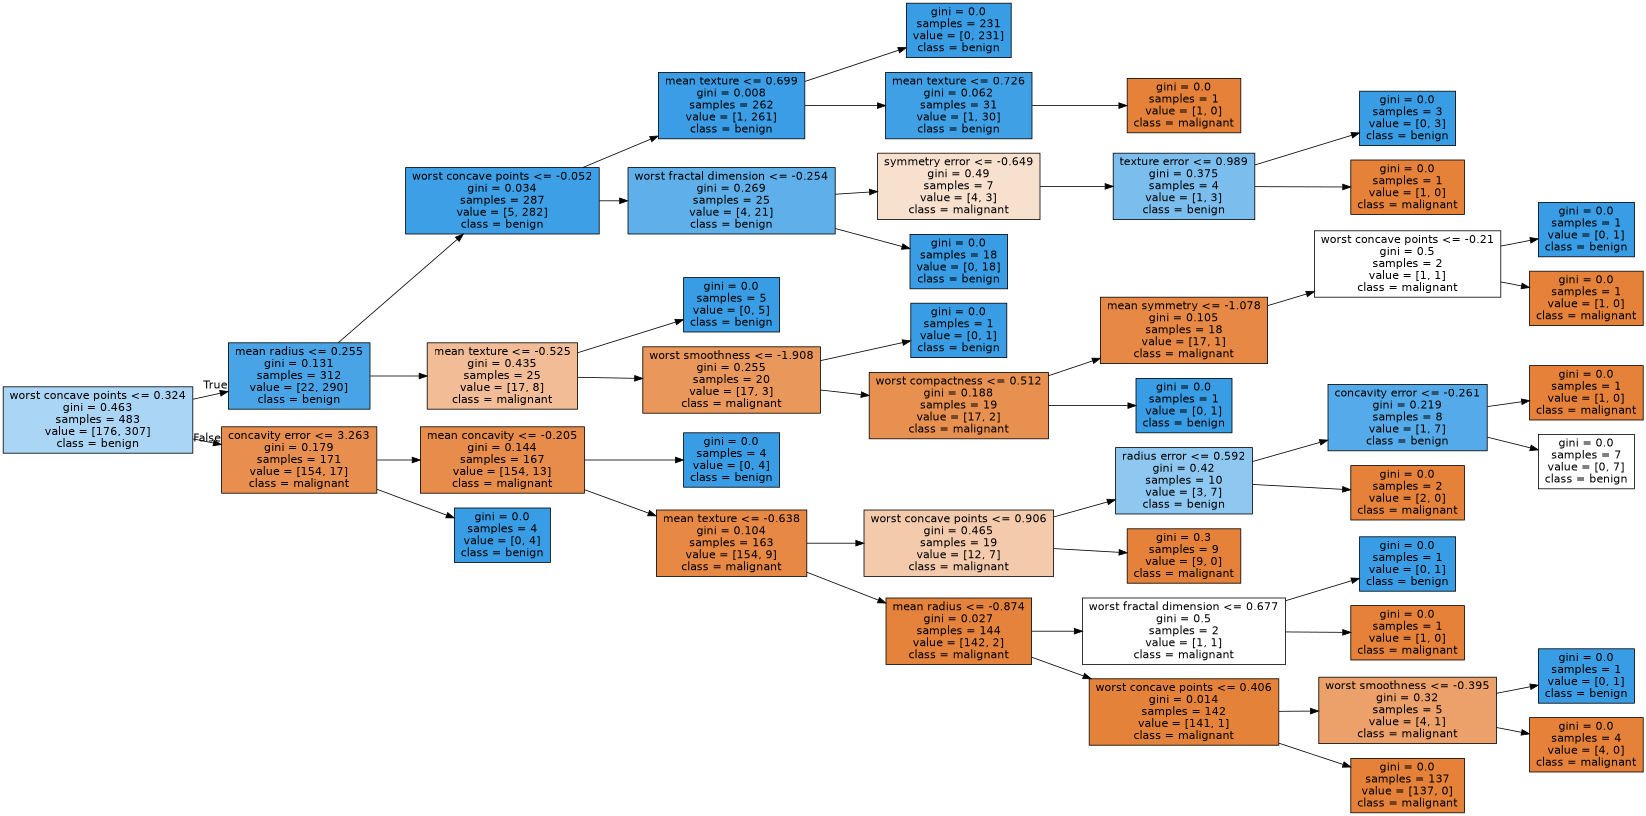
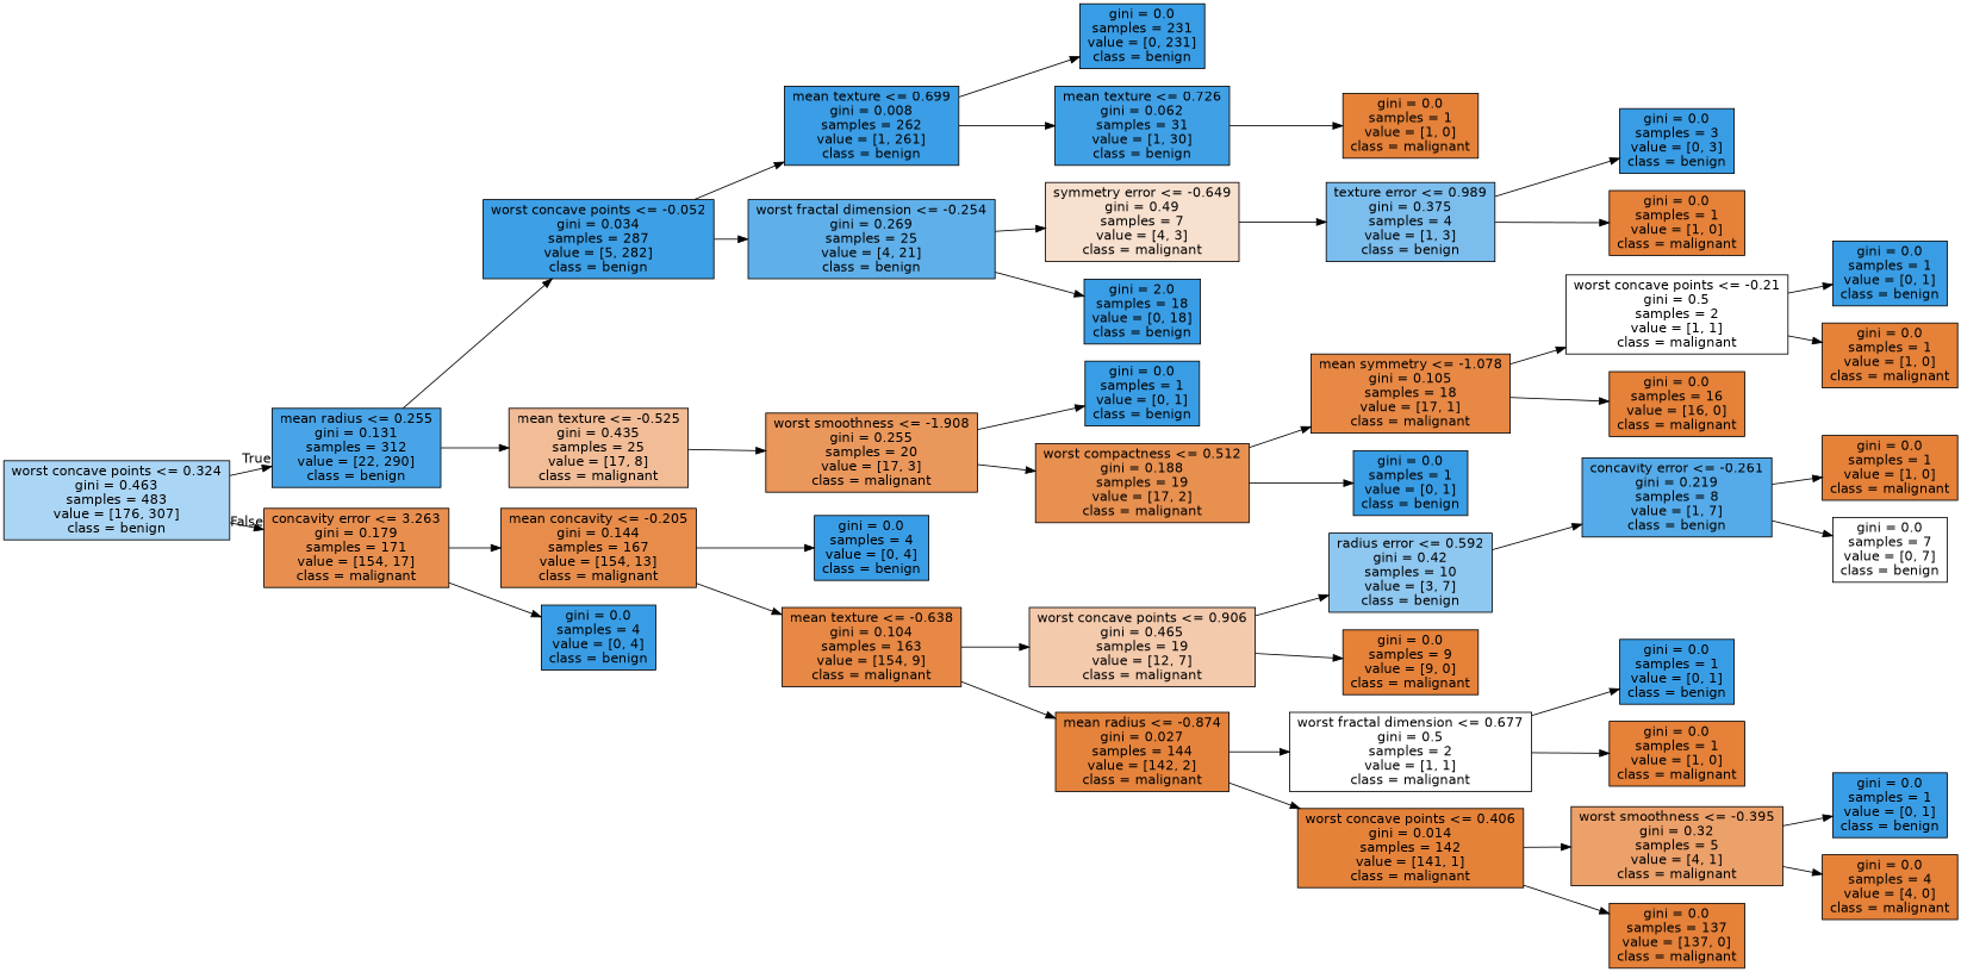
  digraph {
    rankdir=LR
    node [color=black fillcolor="#399de5" fontname=helvetica shape=box style=filled]
    edge [fontname=helvetica]
    n1 [fillcolor="#abd5f4" label="worst concave points <= 0.324\ngini = 0.463\nsamples = 483\nvalue = [176, 307]\nclass = benign"]
    n2 [fillcolor="#48a4e7" label="mean radius <= 0.255\ngini = 0.131\nsamples = 312\nvalue = [22, 290]\nclass = benign"]
    n3 [fillcolor="#e88f4f" label="concavity error <= 3.263\ngini = 0.179\nsamples = 171\nvalue = [154, 17]\nclass = malignant"]
    n4 [fillcolor="#3d9fe5" label="worst concave points <= -0.052\ngini = 0.034\nsamples = 287\nvalue = [5, 282]\nclass = benign"]
    n5 [fillcolor="#f1bc96" label="mean texture <= -0.525\ngini = 0.435\nsamples = 25\nvalue = [17, 8]\nclass = malignant"]
    n6 [fillcolor="#e78c4a" label="mean concavity <= -0.205\ngini = 0.144\nsamples = 167\nvalue = [154, 13]\nclass = malignant"]
    n7 [label="gini = 0.0\nsamples = 4\nvalue = [0, 4]\nclass = benign"]
    n8 [fillcolor="#3a9de5" label="mean texture <= 0.699\ngini = 0.008\nsamples = 262\nvalue = [1, 261]\nclass = benign"]
    n9 [fillcolor="#5fb0ea" label="worst fractal dimension <= -0.254\ngini = 0.269\nsamples = 25\nvalue = [4, 21]\nclass = benign"]
-   n10 [label="gini = 0.0\nsamples = 5\nvalue = [0, 5]\nclass = benign"]
    n11 [fillcolor="#ea975c" label="worst smoothness <= -1.908\ngini = 0.255\nsamples = 20\nvalue = [17, 3]\nclass = malignant"]
    n12 [label="gini = 0.0\nsamples = 231\nvalue = [0, 231]\nclass = benign"]
    n13 [fillcolor="#40a0e6" label="mean texture <= 0.726\ngini = 0.062\nsamples = 31\nvalue = [1, 30]\nclass = benign"]
    n14 [fillcolor="#f8e0ce" label="symmetry error <= -0.649\ngini = 0.49\nsamples = 7\nvalue = [4, 3]\nclass = malignant"]
-   n15 [label="gini = 0.0\nsamples = 18\nvalue = [0, 18]\nclass = benign"]
+   n15 [label="gini = 2.0\nsamples = 18\nvalue = [0, 18]\nclass = benign"]
    n16 [fillcolor="#e58139" label="gini = 0.0\nsamples = 1\nvalue = [1, 0]\nclass = malignant"]
    n17 [fillcolor="#7bbeee" label="texture error <= 0.989\ngini = 0.375\nsamples = 4\nvalue = [1, 3]\nclass = benign"]
    n18 [label="gini = 0.0\nsamples = 3\nvalue = [0, 3]\nclass = benign"]
    n19 [fillcolor="#e58139" label="gini = 0.0\nsamples = 1\nvalue = [1, 0]\nclass = malignant"]
    n20 [label="gini = 0.0\nsamples = 1\nvalue = [0, 1]\nclass = benign"]
    n21 [fillcolor="#e89050" label="worst compactness <= 0.512\ngini = 0.188\nsamples = 19\nvalue = [17, 2]\nclass = malignant"]
    n22 [fillcolor="#e78845" label="mean symmetry <= -1.078\ngini = 0.105\nsamples = 18\nvalue = [17, 1]\nclass = malignant"]
    n23 [label="gini = 0.0\nsamples = 1\nvalue = [0, 1]\nclass = benign"]
    n24 [fillcolor="#ffffff" label="worst concave points <= -0.21\ngini = 0.5\nsamples = 2\nvalue = [1, 1]\nclass = malignant"]
+   n25 [fillcolor="#e58139" label="gini = 0.0\nsamples = 16\nvalue = [16, 0]\nclass = malignant"]
    n26 [label="gini = 0.0\nsamples = 1\nvalue = [0, 1]\nclass = benign"]
    n27 [fillcolor="#e58139" label="gini = 0.0\nsamples = 1\nvalue = [1, 0]\nclass = malignant"]
    n28 [label="gini = 0.0\nsamples = 4\nvalue = [0, 4]\nclass = benign"]
    n29 [fillcolor="#e78845" label="mean texture <= -0.638\ngini = 0.104\nsamples = 163\nvalue = [154, 9]\nclass = malignant"]
    n30 [fillcolor="#f4caac" label="worst concave points <= 0.906\ngini = 0.465\nsamples = 19\nvalue = [12, 7]\nclass = malignant"]
    n31 [fillcolor="#e5833c" label="mean radius <= -0.874\ngini = 0.027\nsamples = 144\nvalue = [142, 2]\nclass = malignant"]
    n32 [fillcolor="#8ec7f0" label="radius error <= 0.592\ngini = 0.42\nsamples = 10\nvalue = [3, 7]\nclass = benign"]
-   n33 [fillcolor="#e58139" label="gini = 0.3\nsamples = 9\nvalue = [9, 0]\nclass = malignant"]
+   n33 [fillcolor="#e58139" label="gini = 0.0\nsamples = 9\nvalue = [9, 0]\nclass = malignant"]
    n34 [fillcolor="#ffffff" label="worst fractal dimension <= 0.677\ngini = 0.5\nsamples = 2\nvalue = [1, 1]\nclass = malignant"]
    n35 [fillcolor="#e5823a" label="worst concave points <= 0.406\ngini = 0.014\nsamples = 142\nvalue = [141, 1]\nclass = malignant"]
    n36 [fillcolor="#55abe9" label="concavity error <= -0.261\ngini = 0.219\nsamples = 8\nvalue = [1, 7]\nclass = benign"]
-   n37 [fillcolor="#e58139" label="gini = 0.0\nsamples = 2\nvalue = [2, 0]\nclass = malignant"]
    n38 [fillcolor="#e58139" label="gini = 0.0\nsamples = 1\nvalue = [1, 0]\nclass = malignant"]
    n39 [fillcolor="#ffffff" label="gini = 0.0\nsamples = 7\nvalue = [0, 7]\nclass = benign"]
    n40 [label="gini = 0.0\nsamples = 1\nvalue = [0, 1]\nclass = benign"]
    n41 [fillcolor="#e58139" label="gini = 0.0\nsamples = 1\nvalue = [1, 0]\nclass = malignant"]
    n42 [fillcolor="#eca06a" label="worst smoothness <= -0.395\ngini = 0.32\nsamples = 5\nvalue = [4, 1]\nclass = malignant"]
    n43 [fillcolor="#e58139" label="gini = 0.0\nsamples = 137\nvalue = [137, 0]\nclass = malignant"]
    n44 [label="gini = 0.0\nsamples = 1\nvalue = [0, 1]\nclass = benign"]
    n45 [fillcolor="#e58139" label="gini = 0.0\nsamples = 4\nvalue = [4, 0]\nclass = malignant"]
    n1 -> n2 [headlabel=True labelangle=45 labeldistance=2.5]
    n1 -> n3 [headlabel=False labelangle=-45 labeldistance=2.5]
    n2 -> n4
    n2 -> n5
    n3 -> n6
    n3 -> n7
    n4 -> n8
    n4 -> n9
-   n5 -> n10
    n5 -> n11
    n6 -> n28
    n6 -> n29
    n8 -> n12
    n8 -> n13
    n9 -> n14
    n9 -> n15
    n11 -> n20
    n11 -> n21
    n13 -> n16
    n14 -> n17
    n17 -> n18
    n17 -> n19
    n21 -> n22
    n21 -> n23
    n22 -> n24
+   n22 -> n25
    n24 -> n26
    n24 -> n27
    n29 -> n30
    n29 -> n31
    n30 -> n32
    n30 -> n33
    n31 -> n34
    n31 -> n35
    n32 -> n36
-   n32 -> n37
    n34 -> n40
    n34 -> n41
    n35 -> n42
    n35 -> n43
    n36 -> n38
    n36 -> n39
    n42 -> n44
    n42 -> n45
  }
